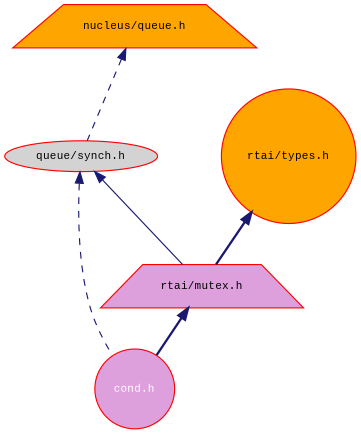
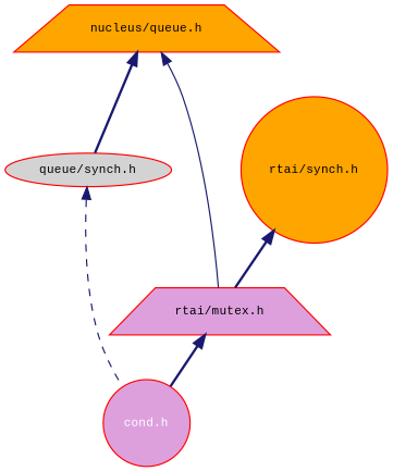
  digraph {
    fontname="Liberation Mono"
    node [color=red fillcolor=plum fontname="Liberation Mono" fontsize=10 shape=circle style=filled]
    edge [color=midnightblue dir=back fontname="Liberation Mono" fontsize=10 labelfontname=Helvetica labelfontsize=10 style=dashed]
    n1 [fontcolor=white height=0.2 label="cond.h" width=0.4]
    n2 [fillcolor=lightgrey height=0.2 label="queue/synch.h" shape=ellipse width=0.4]
    n3 [height=0.2 label="rtai/mutex.h" shape=trapezium width=0.4]
    n4 [fillcolor=orange height=0.2 label="nucleus/queue.h" shape=trapezium width=0.4]
-   n5 [fillcolor=orange height=0.2 label="rtai/types.h" width=0.4]
+   n5 [fillcolor=orange height=0.2 label="rtai/synch.h" width=0.4]
    n2 -> n1
-   n2 -> n3 [style=solid]
+   n4 -> n3 [style=solid]
    n3 -> n1 [style=bold]
-   n4 -> n2
+   n4 -> n2 [style=bold]
    n5 -> n3 [style=bold]
  }
